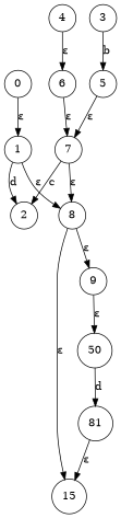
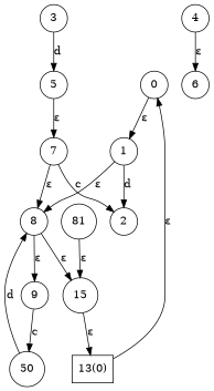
  digraph {
    node [shape=circle]
    n1 [label=0]
    n2 [label=1]
    n3 [label=2]
    n4 [label=8]
    n5 [label=9]
    n6 [label=15]
    n7 [label=3]
    n8 [label=5]
    n9 [label=50]
+   n10 [label="13(0)" shape=box]
    n11 [label=4]
    n12 [label=6]
    n13 [label=7]
    n14 [label=81]
    n1 -> n2 [label="ε"]
    n2 -> n3 [label=d]
    n2 -> n4 [label="ε"]
    n4 -> n5 [label="ε"]
    n4 -> n6 [label="ε"]
-   n5 -> n9 [label="ε"]
-   n7 -> n8 [label=b]
+   n5 -> n9 [label=c]
+   n6 -> n10 [label="ε"]
+   n7 -> n8 [label=d]
    n8 -> n13 [label="ε"]
-   n9 -> n14 [label=d]
+   n9 -> n4 [label=d]
+   n10 -> n1 [label="ε"]
    n11 -> n12 [label="ε"]
-   n12 -> n13 [label="ε"]
    n13 -> n3 [label=c]
    n13 -> n4 [label="ε"]
    n14 -> n6 [label="ε"]
  }
